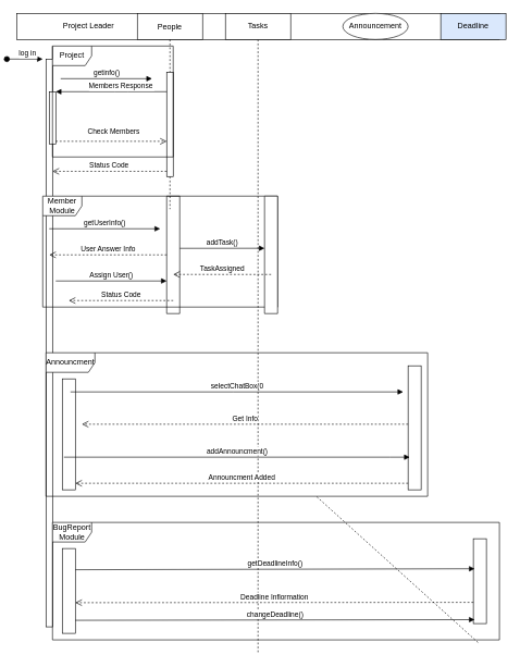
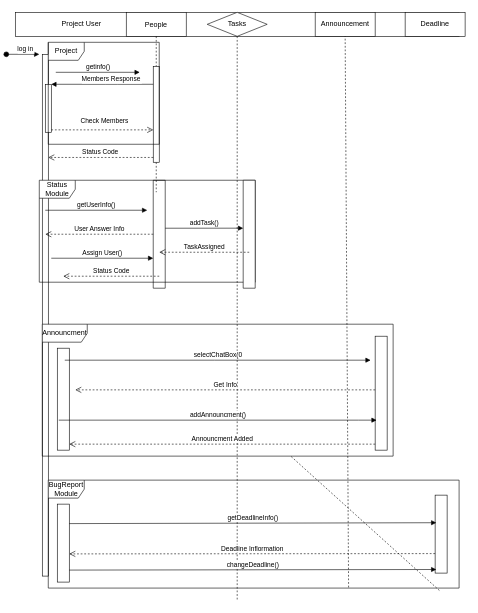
  <mxCell id="0" />
  <mxCell id="1" parent="0" />
  <mxCell id="2" value="a" style="shape=umlLifeline;perimeter=lifelinePerimeter;container=1;collapsible=0;recursiveResize=0;rounded=0;shadow=0;strokeWidth=1;" parent="1" vertex="1"><mxGeometry x="20" y="20" width="740" height="980" as="geometry" /></mxCell>
  <mxCell id="3" value="" style="points=[];perimeter=orthogonalPerimeter;rounded=0;shadow=0;strokeWidth=1;" parent="2" vertex="1"><mxGeometry x="45" y="70" width="10" height="870" as="geometry" /></mxCell>
  <mxCell id="4" value="log in" style="verticalAlign=bottom;startArrow=oval;endArrow=block;startSize=8;shadow=0;strokeWidth=1;" parent="2" edge="1"><mxGeometry x="0.167" relative="1" as="geometry"><mxPoint x="-15" y="70" as="sourcePoint" /><mxPoint x="40" y="70" as="targetPoint" /><Array as="points" /><mxPoint as="offset" /></mxGeometry></mxCell>
  <mxCell id="5" value="" style="points=[];perimeter=orthogonalPerimeter;rounded=0;shadow=0;strokeWidth=1;" parent="2" vertex="1"><mxGeometry x="50" y="120" width="10" height="80" as="geometry" /></mxCell>
  <mxCell id="6" value="Announcment" style="shape=umlFrame;whiteSpace=wrap;html=1;width=75;height=30;" parent="2" vertex="1"><mxGeometry x="45" y="520" width="585" height="220" as="geometry" /></mxCell>
  <mxCell id="7" value="getinfo()" style="html=1;verticalAlign=bottom;endArrow=block;rounded=0;" parent="2" edge="1"><mxGeometry width="80" relative="1" as="geometry"><mxPoint x="67.5" y="100" as="sourcePoint" /><mxPoint x="207.5" y="100" as="targetPoint" /></mxGeometry></mxCell>
  <mxCell id="8" value="" style="rounded=0;whiteSpace=wrap;html=1;direction=south;" parent="2" vertex="1"><mxGeometry x="70" y="560" width="20" height="170" as="geometry" /></mxCell>
  <mxCell id="9" value="" style="rounded=0;whiteSpace=wrap;html=1;direction=south;" parent="2" vertex="1"><mxGeometry x="600" y="540" width="20" height="190" as="geometry" /></mxCell>
  <mxCell id="10" value="selectChatBox(0" style="html=1;verticalAlign=bottom;endArrow=block;rounded=0;" parent="2" edge="1"><mxGeometry width="80" relative="1" as="geometry"><mxPoint x="82.5" y="580" as="sourcePoint" /><mxPoint x="592.5" y="580" as="targetPoint" /><Array as="points"><mxPoint x="332.5" y="580" /></Array></mxGeometry></mxCell>
  <mxCell id="11" value="Get Info" style="html=1;verticalAlign=bottom;endArrow=open;dashed=1;endSize=8;rounded=0;" parent="2" edge="1"><mxGeometry relative="1" as="geometry"><mxPoint x="600" y="629.5" as="sourcePoint" /><mxPoint x="100" y="629.5" as="targetPoint" /></mxGeometry></mxCell>
  <mxCell id="12" value="addAnnouncment()" style="html=1;verticalAlign=bottom;endArrow=block;rounded=0;" parent="2" edge="1"><mxGeometry width="80" relative="1" as="geometry"><mxPoint x="72.5" y="680" as="sourcePoint" /><mxPoint x="602.5" y="680" as="targetPoint" /><Array as="points"><mxPoint x="572.5" y="680" /></Array></mxGeometry></mxCell>
  <mxCell id="13" value="Announcment Added" style="html=1;verticalAlign=bottom;endArrow=open;dashed=1;endSize=8;rounded=0;" parent="2" edge="1"><mxGeometry relative="1" as="geometry"><mxPoint x="600" y="720" as="sourcePoint" /><mxPoint x="90" y="720" as="targetPoint" /></mxGeometry></mxCell>
  <mxCell id="14" value="BugReport Module" style="shape=umlFrame;whiteSpace=wrap;html=1;" parent="2" vertex="1"><mxGeometry x="55" y="780" width="685" height="180" as="geometry" /></mxCell>
  <mxCell id="15" value="" style="rounded=0;whiteSpace=wrap;html=1;direction=south;" parent="2" vertex="1"><mxGeometry x="70" y="820" width="20" height="130" as="geometry" /></mxCell>
  <mxCell id="16" value="" style="rounded=0;whiteSpace=wrap;html=1;direction=south;" parent="2" vertex="1"><mxGeometry x="700" y="805" width="20" height="130" as="geometry" /></mxCell>
  <mxCell id="17" value="getDeadlineInfo()" style="html=1;verticalAlign=bottom;endArrow=block;rounded=0;exitX=0.25;exitY=0;exitDx=0;exitDy=0;entryX=0.354;entryY=0.9;entryDx=0;entryDy=0;entryPerimeter=0;" parent="2" source="15" target="16" edge="1"><mxGeometry width="80" relative="1" as="geometry"><mxPoint x="440" y="1020" as="sourcePoint" /><mxPoint x="520" y="1020" as="targetPoint" /></mxGeometry></mxCell>
  <mxCell id="18" value="Deadline Inflormation" style="html=1;verticalAlign=bottom;endArrow=open;dashed=1;endSize=8;rounded=0;exitX=0.75;exitY=1;exitDx=0;exitDy=0;" parent="2" source="16" edge="1"><mxGeometry relative="1" as="geometry"><mxPoint x="700" y="880" as="sourcePoint" /><mxPoint x="90" y="903" as="targetPoint" /></mxGeometry></mxCell>
- <mxCell id="19" value="Project Leader" style="text;html=1;resizable=0;autosize=1;align=center;verticalAlign=middle;points=[];fillColor=none;strokeColor=none;rounded=0;" parent="2" vertex="1"><mxGeometry x="65" y="10" width="90" height="20" as="geometry" /></mxCell>
+ <mxCell id="19" value="Project User" style="text;html=1;resizable=0;autosize=1;align=center;verticalAlign=middle;points=[];fillColor=none;strokeColor=none;rounded=0;" parent="2" vertex="1"><mxGeometry x="65" y="10" width="90" height="20" as="geometry" /></mxCell>
  <mxCell id="20" value="" style="verticalLabelPosition=bottom;verticalAlign=top;html=1;shape=mxgraph.basic.rect;fillColor2=none;strokeWidth=1;size=20;indent=5;direction=south;" vertex="1" parent="2"><mxGeometry x="230" y="280" width="20" height="180" as="geometry" /></mxCell>
  <mxCell id="21" value="changeDeadline()" style="html=1;verticalAlign=bottom;endArrow=block;rounded=0;entryX=0.954;entryY=0.9;entryDx=0;entryDy=0;entryPerimeter=0;" edge="1" parent="2" target="16"><mxGeometry width="80" relative="1" as="geometry"><mxPoint x="90" y="930" as="sourcePoint" /><mxPoint x="170" y="930" as="targetPoint" /></mxGeometry></mxCell>
  <mxCell id="22" value="People" style="shape=umlLifeline;perimeter=lifelinePerimeter;container=1;collapsible=0;recursiveResize=0;rounded=0;shadow=0;strokeWidth=1;" parent="1" vertex="1"><mxGeometry x="205" y="20" width="100" height="300" as="geometry" /></mxCell>
  <mxCell id="23" value="" style="points=[];perimeter=orthogonalPerimeter;rounded=0;shadow=0;strokeWidth=1;" parent="22" vertex="1"><mxGeometry x="45" y="90" width="10" height="160" as="geometry" /></mxCell>
  <mxCell id="24" value="Project" style="shape=umlFrame;whiteSpace=wrap;html=1;" parent="22" vertex="1"><mxGeometry x="-130" y="50" width="185" height="170" as="geometry" /></mxCell>
  <mxCell id="25" value="Status Code" style="verticalAlign=bottom;endArrow=open;dashed=1;endSize=8;exitX=0;exitY=0.95;shadow=0;strokeWidth=1;" parent="1" source="23" target="3" edge="1"><mxGeometry relative="1" as="geometry"><mxPoint x="155" y="176" as="targetPoint" /></mxGeometry></mxCell>
  <mxCell id="26" value="Members Response" style="verticalAlign=bottom;endArrow=block;entryX=1;entryY=0;shadow=0;strokeWidth=1;" parent="1" source="23" target="5" edge="1"><mxGeometry x="-0.176" relative="1" as="geometry"><mxPoint x="120" y="140" as="sourcePoint" /><Array as="points"><mxPoint x="180" y="140" /></Array><mxPoint as="offset" /></mxGeometry></mxCell>
  <mxCell id="27" value="Check Members" style="verticalAlign=bottom;endArrow=open;dashed=1;endSize=8;exitX=1;exitY=0.95;shadow=0;strokeWidth=1;" parent="1" source="5" target="23" edge="1"><mxGeometry x="0.043" y="6" relative="1" as="geometry"><mxPoint x="120" y="197" as="targetPoint" /><mxPoint as="offset" /></mxGeometry></mxCell>
- <mxCell id="28" value="Tasks" style="rounded=0;whiteSpace=wrap;html=1;" parent="1" vertex="1"><mxGeometry x="340" y="20" width="100" height="40" as="geometry" /></mxCell>
- <mxCell id="29" value="Announcement" style="ellipse;whiteSpace=wrap;html=1;" parent="1" vertex="1"><mxGeometry x="520" y="20" width="100" height="40" as="geometry" /></mxCell>
- <mxCell id="30" value="Deadline" style="rounded=0;whiteSpace=wrap;html=1;fillColor=#dae8fc;" parent="1" vertex="1"><mxGeometry x="670" y="20" width="100" height="40" as="geometry" /></mxCell>
- <mxCell id="31" value="Member Module" style="shape=umlFrame;whiteSpace=wrap;html=1;" parent="1" vertex="1"><mxGeometry x="60" y="300" width="360" height="170" as="geometry" /></mxCell>
+ <mxCell id="28" value="Tasks" style="rhombus;whiteSpace=wrap;html=1;" parent="1" vertex="1"><mxGeometry x="340" y="20" width="100" height="40" as="geometry" /></mxCell>
+ <mxCell id="29" value="Announcement" style="rounded=0;whiteSpace=wrap;html=1;" parent="1" vertex="1"><mxGeometry x="520" y="20" width="100" height="40" as="geometry" /></mxCell>
+ <mxCell id="30" value="Deadline" style="rounded=0;whiteSpace=wrap;html=1;" parent="1" vertex="1"><mxGeometry x="670" y="20" width="100" height="40" as="geometry" /></mxCell>
+ <mxCell id="31" value="Status Module" style="shape=umlFrame;whiteSpace=wrap;html=1;" parent="1" vertex="1"><mxGeometry x="60" y="300" width="360" height="170" as="geometry" /></mxCell>
  <mxCell id="32" value="" style="verticalLabelPosition=bottom;verticalAlign=top;html=1;shape=mxgraph.basic.rect;fillColor2=none;strokeWidth=1;size=20;indent=5;direction=south;" parent="1" vertex="1"><mxGeometry x="400" y="300" width="20" height="180" as="geometry" /></mxCell>
  <mxCell id="33" value="" style="verticalAlign=bottom;endArrow=none;entryX=0;entryY=0;shadow=0;strokeWidth=1;" parent="1" source="3" target="24" edge="1"><mxGeometry relative="1" as="geometry"><mxPoint x="75" y="100" as="sourcePoint" /><mxPoint x="245" y="100" as="targetPoint" /></mxGeometry></mxCell>
  <mxCell id="34" value="User Answer Info" style="html=1;verticalAlign=bottom;endArrow=open;dashed=1;endSize=8;rounded=0;" parent="1" edge="1"><mxGeometry relative="1" as="geometry"><mxPoint x="250" y="390" as="sourcePoint" /><mxPoint x="70" y="390" as="targetPoint" /><Array as="points"><mxPoint x="240" y="390" /></Array></mxGeometry></mxCell>
  <mxCell id="35" value="" style="endArrow=none;dashed=1;html=1;dashPattern=1 3;strokeWidth=2;rounded=0;" parent="1" target="2" edge="1"><mxGeometry width="50" height="50" relative="1" as="geometry"><mxPoint x="390" y="870" as="sourcePoint" /><mxPoint x="530" y="200" as="targetPoint" /></mxGeometry></mxCell>
  <mxCell id="36" value="Assign User()" style="html=1;verticalAlign=bottom;endArrow=block;rounded=0;" parent="1" edge="1"><mxGeometry width="80" relative="1" as="geometry"><mxPoint x="80" y="430" as="sourcePoint" /><mxPoint x="250" y="430" as="targetPoint" /></mxGeometry></mxCell>
  <mxCell id="37" value="Status Code" style="html=1;verticalAlign=bottom;endArrow=open;dashed=1;endSize=8;rounded=0;" parent="1" edge="1"><mxGeometry relative="1" as="geometry"><mxPoint x="260" y="460" as="sourcePoint" /><mxPoint x="100" y="460" as="targetPoint" /></mxGeometry></mxCell>
+ <mxCell id="38" value="" style="endArrow=none;dashed=1;html=1;rounded=0;entryX=0.5;entryY=1;entryDx=0;entryDy=0;exitX=0.731;exitY=0.994;exitDx=0;exitDy=0;exitPerimeter=0;" parent="1" source="14" target="29" edge="1"><mxGeometry width="50" height="50" relative="1" as="geometry"><mxPoint x="570" y="860" as="sourcePoint" /><mxPoint x="530" y="220" as="targetPoint" /></mxGeometry></mxCell>
  <mxCell id="39" value="" style="endArrow=none;dashed=1;html=1;rounded=0;exitX=0.952;exitY=1.022;exitDx=0;exitDy=0;exitPerimeter=0;" parent="1" source="14" target="6" edge="1"><mxGeometry width="50" height="50" relative="1" as="geometry"><mxPoint x="720" y="871" as="sourcePoint" /><mxPoint x="530" y="80" as="targetPoint" /></mxGeometry></mxCell>
  <mxCell id="40" value="getUserInfo()" style="html=1;verticalAlign=bottom;endArrow=block;rounded=0;" edge="1" parent="1"><mxGeometry width="80" relative="1" as="geometry"><mxPoint x="70" y="350" as="sourcePoint" /><mxPoint x="240" y="350" as="targetPoint" /></mxGeometry></mxCell>
  <mxCell id="41" value="addTask()" style="html=1;verticalAlign=bottom;endArrow=block;rounded=0;entryX=0.444;entryY=1;entryDx=0;entryDy=0;entryPerimeter=0;" edge="1" parent="1" target="32"><mxGeometry width="80" relative="1" as="geometry"><mxPoint x="270" y="380" as="sourcePoint" /><mxPoint x="350" y="380" as="targetPoint" /></mxGeometry></mxCell>
  <mxCell id="42" value="TaskAssigned" style="html=1;verticalAlign=bottom;endArrow=open;dashed=1;endSize=8;rounded=0;exitX=0.667;exitY=0.5;exitDx=0;exitDy=0;exitPerimeter=0;" edge="1" parent="1" source="32"><mxGeometry relative="1" as="geometry"><mxPoint x="340" y="420" as="sourcePoint" /><mxPoint x="260" y="420" as="targetPoint" /></mxGeometry></mxCell>
